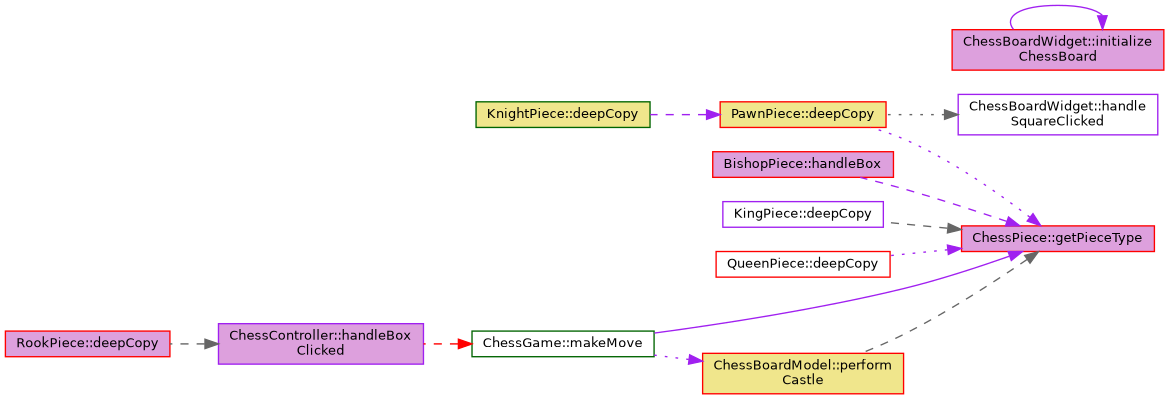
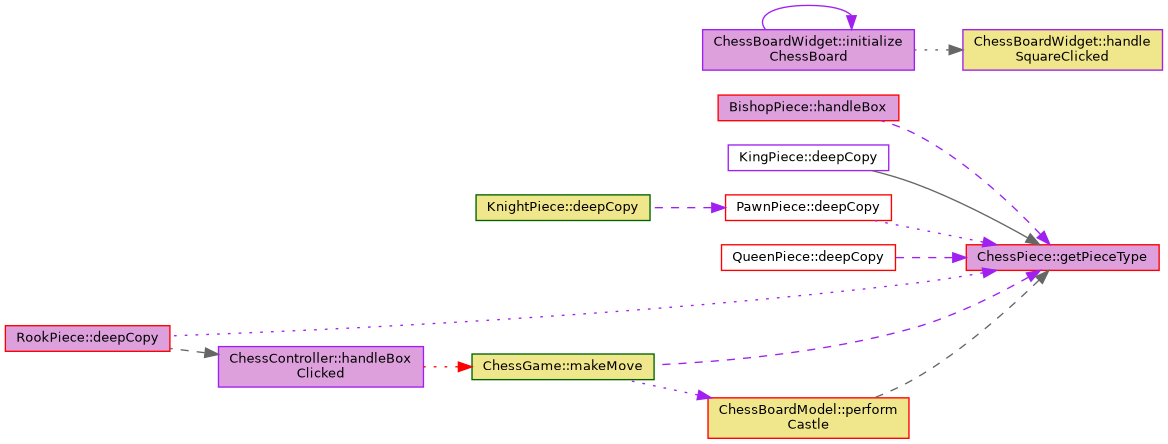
  digraph {
    rankdir=RL
    node [color=red fillcolor=plum fontname=Helvetica fontsize=10 shape=box style=filled]
    edge [color=purple dir=back fontname=Helvetica fontsize=10 labelfontname=Helvetica labelfontsize=10 style=dashed]
    n1 [fontcolor=black height=0.2 label="ChessPiece::getPieceType" width=0.4]
    n2 [height=0.2 label="BishopPiece::handleBox" width=0.4]
    n3 [color=purple fillcolor=white height=0.2 label="KingPiece::deepCopy" width=0.4]
-   n4 [fillcolor=khaki height=0.2 label="PawnPiece::deepCopy" width=0.4]
+   n4 [fillcolor=white height=0.2 label="PawnPiece::deepCopy" width=0.4]
    n5 [fillcolor=white height=0.2 label="QueenPiece::deepCopy" width=0.4]
    n6 [height=0.2 label="RookPiece::deepCopy" width=0.4]
-   n7 [color=darkgreen fillcolor=white height=0.2 label="ChessGame::makeMove" width=0.4]
+   n7 [color=darkgreen fillcolor=khaki height=0.2 label="ChessGame::makeMove" width=0.4]
    n8 [fillcolor=khaki height=0.2 label="ChessBoardModel::perform\lCastle" width=0.4]
    n9 [color=darkgreen fillcolor=khaki height=0.2 label="KnightPiece::deepCopy" width=0.4]
    n10 [color=purple height=0.2 label="ChessController::handleBox\lClicked" width=0.4]
-   n11 [color=purple fillcolor=white height=0.2 label="ChessBoardWidget::handle\lSquareClicked" width=0.4]
-   n12 [height=0.2 label="ChessBoardWidget::initialize\lChessBoard" width=0.4]
+   n11 [color=purple fillcolor=khaki height=0.2 label="ChessBoardWidget::handle\lSquareClicked" width=0.4]
+   n12 [color=purple height=0.2 label="ChessBoardWidget::initialize\lChessBoard" width=0.4]
    n1 -> n2
-   n1 -> n3 [color=gray40]
+   n1 -> n3 [color=gray40 style=solid]
    n1 -> n4 [style=dotted]
-   n1 -> n5 [style=dotted]
-   n1 -> n7 [style=solid]
+   n1 -> n5
+   n1 -> n6 [style=dotted]
+   n1 -> n7
    n1 -> n8 [color=gray40]
    n4 -> n9
-   n7 -> n10 [color=red]
+   n7 -> n10 [color=red style=dotted]
    n8 -> n7 [style=dotted]
    n10 -> n6 [color=gray40]
-   n11 -> n4 [color=gray40 style=dotted]
+   n11 -> n12 [color=gray40 style=dotted]
    n12 -> n12 [style=solid]
  }
